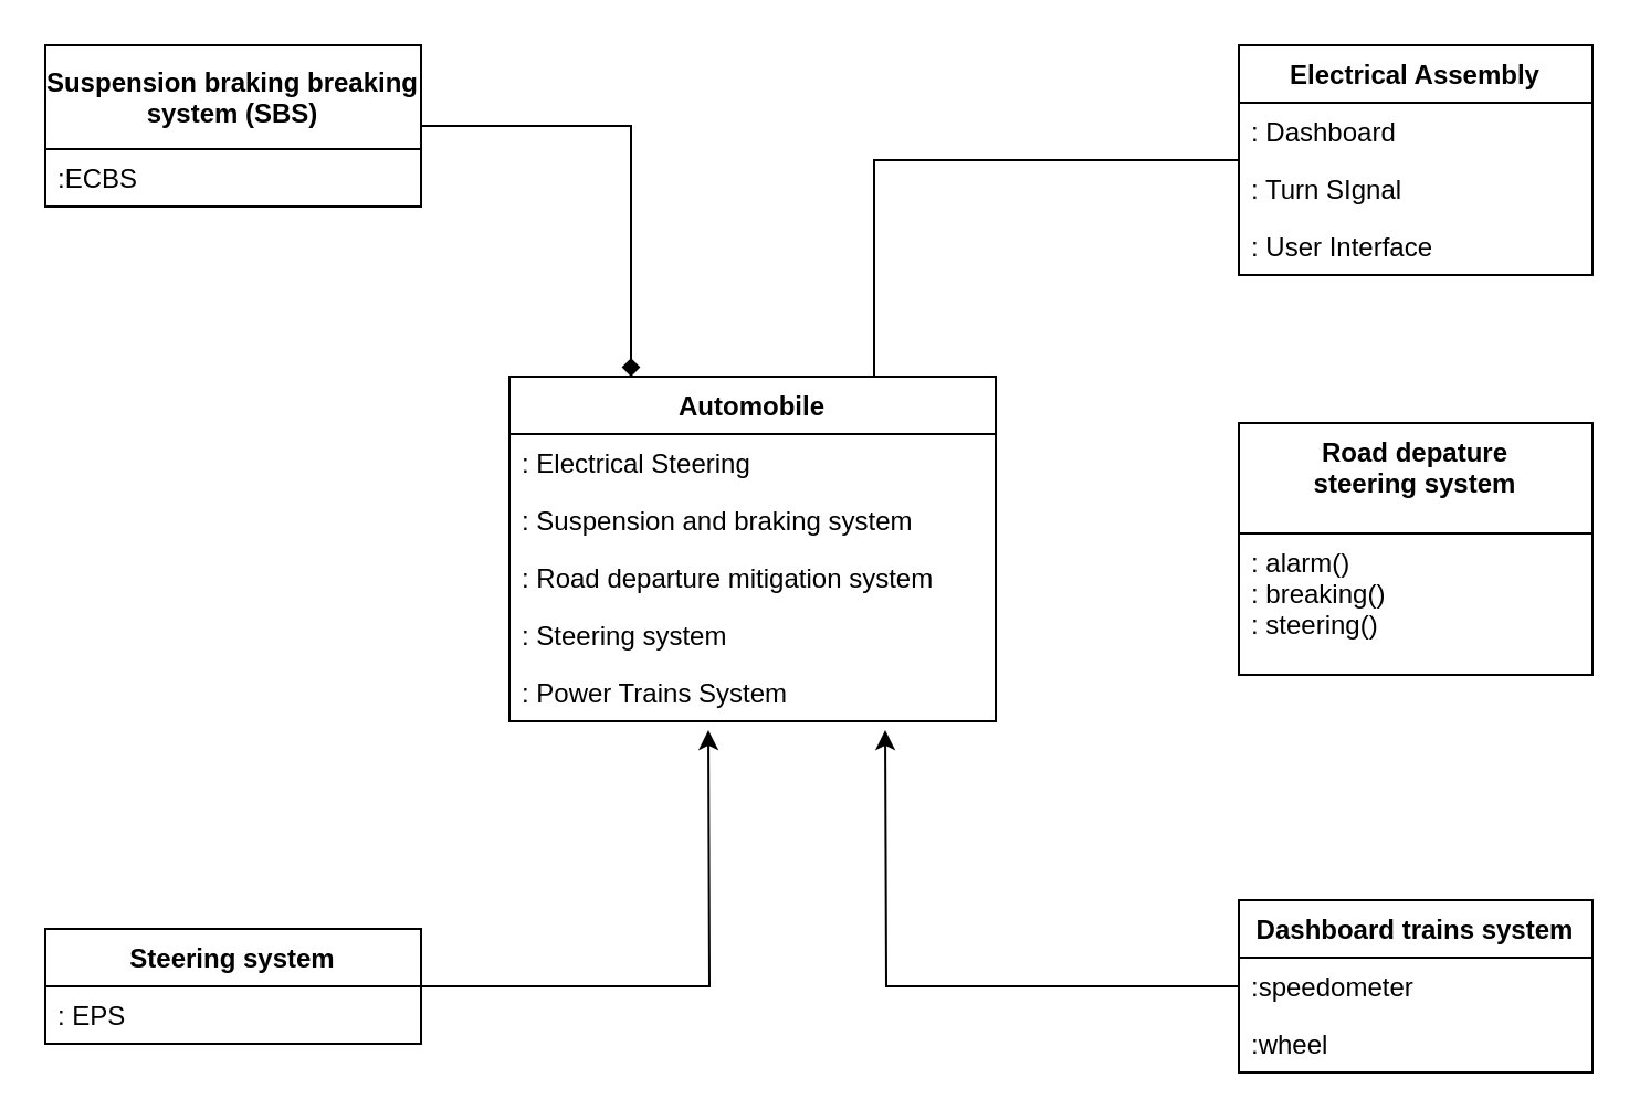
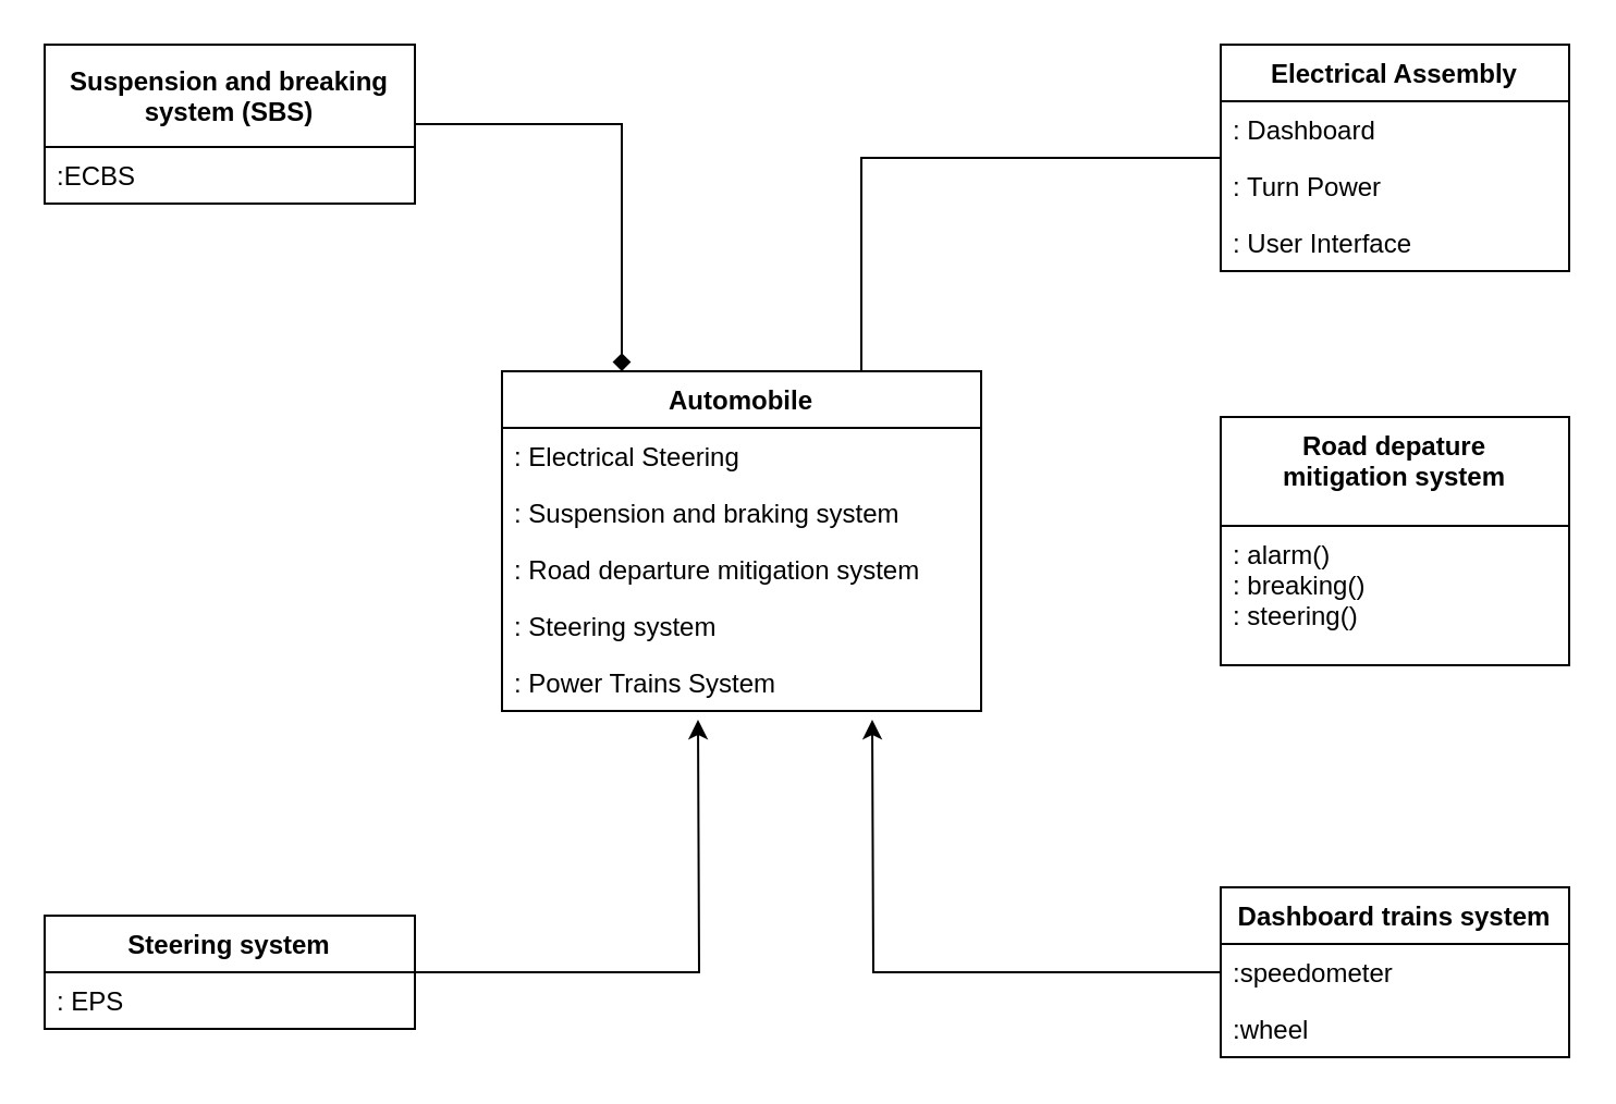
  <mxCell id="0" />
  <mxCell id="1" parent="0" />
  <mxCell id="2" style="edgeStyle=orthogonalEdgeStyle;rounded=0;orthogonalLoop=1;jettySize=auto;html=1;entryX=0.25;entryY=0;entryDx=0;entryDy=0;endArrow=diamond;" edge="1" parent="1" source="12" target="14"><mxGeometry relative="1" as="geometry" /></mxCell>
  <mxCell id="3" style="edgeStyle=orthogonalEdgeStyle;rounded=0;orthogonalLoop=1;jettySize=auto;html=1;entryX=0.75;entryY=0;entryDx=0;entryDy=0;endArrow=none;" edge="1" parent="1" source="4" target="14"><mxGeometry relative="1" as="geometry" /></mxCell>
  <mxCell id="4" value="Electrical Assembly" style="swimlane;fontStyle=1;childLayout=stackLayout;horizontal=1;startSize=26;fillColor=none;horizontalStack=0;resizeParent=1;resizeParentMax=0;resizeLast=0;collapsible=1;marginBottom=0;" vertex="1" parent="1"><mxGeometry x="560" y="20" width="160" height="104" as="geometry" /></mxCell>
  <mxCell id="5" value=": Dashboard" style="text;strokeColor=none;fillColor=none;align=left;verticalAlign=top;spacingLeft=4;spacingRight=4;overflow=hidden;rotatable=0;points=[[0,0.5],[1,0.5]];portConstraint=eastwest;" vertex="1" parent="4"><mxGeometry y="26" width="160" height="26" as="geometry" /></mxCell>
- <mxCell id="6" value=": Turn SIgnal" style="text;strokeColor=none;fillColor=none;align=left;verticalAlign=top;spacingLeft=4;spacingRight=4;overflow=hidden;rotatable=0;points=[[0,0.5],[1,0.5]];portConstraint=eastwest;" vertex="1" parent="4"><mxGeometry y="52" width="160" height="26" as="geometry" /></mxCell>
+ <mxCell id="6" value=": Turn Power" style="text;strokeColor=none;fillColor=none;align=left;verticalAlign=top;spacingLeft=4;spacingRight=4;overflow=hidden;rotatable=0;points=[[0,0.5],[1,0.5]];portConstraint=eastwest;" vertex="1" parent="4"><mxGeometry y="52" width="160" height="26" as="geometry" /></mxCell>
  <mxCell id="7" value=": User Interface&#10;" style="text;strokeColor=none;fillColor=none;align=left;verticalAlign=top;spacingLeft=4;spacingRight=4;overflow=hidden;rotatable=0;points=[[0,0.5],[1,0.5]];portConstraint=eastwest;" vertex="1" parent="4"><mxGeometry y="78" width="160" height="26" as="geometry" /></mxCell>
  <mxCell id="8" style="edgeStyle=orthogonalEdgeStyle;rounded=0;orthogonalLoop=1;jettySize=auto;html=1;" edge="1" parent="1" source="9"><mxGeometry relative="1" as="geometry"><mxPoint x="320" y="330" as="targetPoint" /></mxGeometry></mxCell>
  <mxCell id="9" value="Steering system" style="swimlane;fontStyle=1;childLayout=stackLayout;horizontal=1;startSize=26;fillColor=none;horizontalStack=0;resizeParent=1;resizeParentMax=0;resizeLast=0;collapsible=1;marginBottom=0;" vertex="1" parent="1"><mxGeometry x="20" y="420" width="170" height="52" as="geometry" /></mxCell>
  <mxCell id="10" value=": EPS" style="text;strokeColor=none;fillColor=none;align=left;verticalAlign=top;spacingLeft=4;spacingRight=4;overflow=hidden;rotatable=0;points=[[0,0.5],[1,0.5]];portConstraint=eastwest;" vertex="1" parent="9"><mxGeometry y="26" width="170" height="26" as="geometry" /></mxCell>
  <mxCell id="11" style="edgeStyle=orthogonalEdgeStyle;rounded=0;orthogonalLoop=1;jettySize=auto;html=1;" edge="1" parent="1" source="22"><mxGeometry relative="1" as="geometry"><mxPoint x="400" y="330" as="targetPoint" /></mxGeometry></mxCell>
- <mxCell id="12" value="Suspension braking breaking &#10;system (SBS)" style="swimlane;fontStyle=1;childLayout=stackLayout;horizontal=1;startSize=47;fillColor=none;horizontalStack=0;resizeParent=1;resizeParentMax=0;resizeLast=0;collapsible=1;marginBottom=0;" vertex="1" parent="1"><mxGeometry x="20" y="20" width="170" height="73" as="geometry" /></mxCell>
+ <mxCell id="12" value="Suspension and breaking &#10;system (SBS)" style="swimlane;fontStyle=1;childLayout=stackLayout;horizontal=1;startSize=47;fillColor=none;horizontalStack=0;resizeParent=1;resizeParentMax=0;resizeLast=0;collapsible=1;marginBottom=0;" vertex="1" parent="1"><mxGeometry x="20" y="20" width="170" height="73" as="geometry" /></mxCell>
  <mxCell id="13" value=":ECBS" style="text;strokeColor=none;fillColor=none;align=left;verticalAlign=top;spacingLeft=4;spacingRight=4;overflow=hidden;rotatable=0;points=[[0,0.5],[1,0.5]];portConstraint=eastwest;" vertex="1" parent="12"><mxGeometry y="47" width="170" height="26" as="geometry" /></mxCell>
  <mxCell id="14" value="Automobile" style="swimlane;fontStyle=1;childLayout=stackLayout;horizontal=1;startSize=26;fillColor=none;horizontalStack=0;resizeParent=1;resizeParentMax=0;resizeLast=0;collapsible=1;marginBottom=0;" vertex="1" parent="1"><mxGeometry x="230" y="170" width="220" height="156" as="geometry" /></mxCell>
  <mxCell id="15" value=": Electrical Steering" style="text;strokeColor=none;fillColor=none;align=left;verticalAlign=top;spacingLeft=4;spacingRight=4;overflow=hidden;rotatable=0;points=[[0,0.5],[1,0.5]];portConstraint=eastwest;" vertex="1" parent="14"><mxGeometry y="26" width="220" height="26" as="geometry" /></mxCell>
  <mxCell id="16" value=": Suspension and braking system" style="text;strokeColor=none;fillColor=none;align=left;verticalAlign=top;spacingLeft=4;spacingRight=4;overflow=hidden;rotatable=0;points=[[0,0.5],[1,0.5]];portConstraint=eastwest;" vertex="1" parent="14"><mxGeometry y="52" width="220" height="26" as="geometry" /></mxCell>
  <mxCell id="17" value=": Road departure mitigation system&#10;" style="text;strokeColor=none;fillColor=none;align=left;verticalAlign=top;spacingLeft=4;spacingRight=4;overflow=hidden;rotatable=0;points=[[0,0.5],[1,0.5]];portConstraint=eastwest;" vertex="1" parent="14"><mxGeometry y="78" width="220" height="26" as="geometry" /></mxCell>
  <mxCell id="18" value=": Steering system" style="text;strokeColor=none;fillColor=none;align=left;verticalAlign=top;spacingLeft=4;spacingRight=4;overflow=hidden;rotatable=0;points=[[0,0.5],[1,0.5]];portConstraint=eastwest;" vertex="1" parent="14"><mxGeometry y="104" width="220" height="26" as="geometry" /></mxCell>
  <mxCell id="19" value=": Power Trains System" style="text;strokeColor=none;fillColor=none;align=left;verticalAlign=top;spacingLeft=4;spacingRight=4;overflow=hidden;rotatable=0;points=[[0,0.5],[1,0.5]];portConstraint=eastwest;" vertex="1" parent="14"><mxGeometry y="130" width="220" height="26" as="geometry" /></mxCell>
- <mxCell id="20" value="Road depature &#10;steering system" style="swimlane;fontStyle=1;align=center;verticalAlign=top;childLayout=stackLayout;horizontal=1;startSize=50;horizontalStack=0;resizeParent=1;resizeParentMax=0;resizeLast=0;collapsible=1;marginBottom=0;" vertex="1" parent="1"><mxGeometry x="560" y="191" width="160" height="114" as="geometry" /></mxCell>
+ <mxCell id="20" value="Road depature &#10;mitigation system" style="swimlane;fontStyle=1;align=center;verticalAlign=top;childLayout=stackLayout;horizontal=1;startSize=50;horizontalStack=0;resizeParent=1;resizeParentMax=0;resizeLast=0;collapsible=1;marginBottom=0;" vertex="1" parent="1"><mxGeometry x="560" y="191" width="160" height="114" as="geometry" /></mxCell>
  <mxCell id="21" value=": alarm()&#10;: breaking()&#10;: steering()" style="text;strokeColor=none;fillColor=none;align=left;verticalAlign=top;spacingLeft=4;spacingRight=4;overflow=hidden;rotatable=0;points=[[0,0.5],[1,0.5]];portConstraint=eastwest;" vertex="1" parent="20"><mxGeometry y="50" width="160" height="64" as="geometry" /></mxCell>
  <mxCell id="22" value="Dashboard trains system" style="swimlane;fontStyle=1;childLayout=stackLayout;horizontal=1;startSize=26;fillColor=none;horizontalStack=0;resizeParent=1;resizeParentMax=0;resizeLast=0;collapsible=1;marginBottom=0;" vertex="1" parent="1"><mxGeometry x="560" y="407" width="160" height="78" as="geometry" /></mxCell>
  <mxCell id="23" value=":speedometer" style="text;strokeColor=none;fillColor=none;align=left;verticalAlign=top;spacingLeft=4;spacingRight=4;overflow=hidden;rotatable=0;points=[[0,0.5],[1,0.5]];portConstraint=eastwest;" vertex="1" parent="22"><mxGeometry y="26" width="160" height="26" as="geometry" /></mxCell>
  <mxCell id="24" value=":wheel" style="text;strokeColor=none;fillColor=none;align=left;verticalAlign=top;spacingLeft=4;spacingRight=4;overflow=hidden;rotatable=0;points=[[0,0.5],[1,0.5]];portConstraint=eastwest;" vertex="1" parent="22"><mxGeometry y="52" width="160" height="26" as="geometry" /></mxCell>
